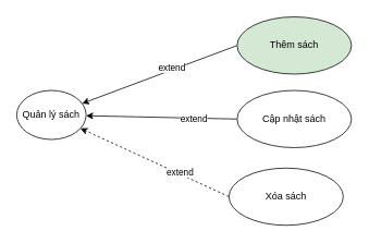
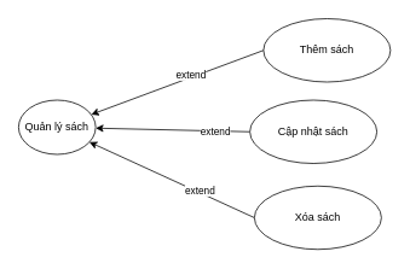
  <mxCell id="0" />
  <mxCell id="1" parent="0" />
  <mxCell id="2" style="rounded=0;orthogonalLoop=1;jettySize=auto;html=1;exitX=0;exitY=0.5;exitDx=0;exitDy=0;" edge="1" parent="1" source="7" target="6"><mxGeometry relative="1" as="geometry" /></mxCell>
  <mxCell id="3" value="extend" style="edgeLabel;html=1;align=center;verticalAlign=middle;resizable=0;points=[];" vertex="1" connectable="0" parent="2"><mxGeometry x="-0.163" y="-3" relative="1" as="geometry"><mxPoint as="offset" /></mxGeometry></mxCell>
  <mxCell id="4" style="rounded=0;orthogonalLoop=1;jettySize=auto;html=1;exitX=0;exitY=0.5;exitDx=0;exitDy=0;" edge="1" parent="1" source="8" target="6"><mxGeometry relative="1" as="geometry" /></mxCell>
- <mxCell id="5" style="rounded=0;orthogonalLoop=1;jettySize=auto;html=1;exitX=0;exitY=0.5;exitDx=0;exitDy=0;dashed=1;" edge="1" parent="1" source="9" target="6"><mxGeometry relative="1" as="geometry" /></mxCell>
+ <mxCell id="5" style="rounded=0;orthogonalLoop=1;jettySize=auto;html=1;exitX=0;exitY=0.5;exitDx=0;exitDy=0;" edge="1" parent="1" source="9" target="6"><mxGeometry relative="1" as="geometry" /></mxCell>
  <mxCell id="6" value="Quản lý sách" style="ellipse;whiteSpace=wrap;html=1;" vertex="1" parent="1"><mxGeometry x="20" y="110" width="85" height="60" as="geometry" /></mxCell>
- <mxCell id="7" value="Thêm sách" style="ellipse;whiteSpace=wrap;html=1;fillColor=#d5e8d4;" vertex="1" parent="1"><mxGeometry x="290" y="20" width="140" height="70" as="geometry" /></mxCell>
- <mxCell id="8" value="Cập nhật sách" style="ellipse;whiteSpace=wrap;html=1;" vertex="1" parent="1"><mxGeometry x="290" y="110" width="140" height="70" as="geometry" /></mxCell>
+ <mxCell id="7" value="Thêm sách" style="ellipse;whiteSpace=wrap;html=1;" vertex="1" parent="1"><mxGeometry x="290" y="20" width="140" height="70" as="geometry" /></mxCell>
+ <mxCell id="8" value="Cập nhật sách" style="ellipse;whiteSpace=wrap;html=1;" vertex="1" parent="1"><mxGeometry x="275" y="110" width="140" height="70" as="geometry" /></mxCell>
  <mxCell id="9" value="Xóa sách" style="ellipse;whiteSpace=wrap;html=1;" vertex="1" parent="1"><mxGeometry x="280" y="205" width="140" height="70" as="geometry" /></mxCell>
  <mxCell id="10" value="extend" style="edgeLabel;html=1;align=center;verticalAlign=middle;resizable=0;points=[];" vertex="1" connectable="0" parent="1"><mxGeometry x="236.758" y="144.999" as="geometry" /></mxCell>
  <mxCell id="11" value="extend" style="edgeLabel;html=1;align=center;verticalAlign=middle;resizable=0;points=[];" vertex="1" connectable="0" parent="1"><mxGeometry x="219.998" y="209.999" as="geometry" /></mxCell>
